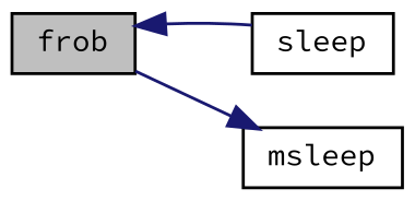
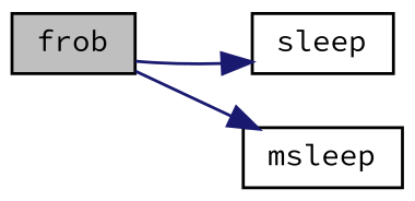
  digraph {
    fontname="Source Code Pro"
    rankdir=LR
    node [color=black fillcolor=white fontname="Source Code Pro" fontsize=10 shape=record style=filled]
    edge [color=midnightblue fontname="Source Code Pro" fontsize=10 labelfontname=Helvetica labelfontsize=10 style=solid]
    n1 [fillcolor=grey75 fontcolor=black height=0.2 label=frob width=0.4]
    n2 [height=0.2 label=sleep width=0.4]
    n3 [height=0.2 label=msleep width=0.4]
-   n2 -> n1
+   n1 -> n2
    n1 -> n3
  }
